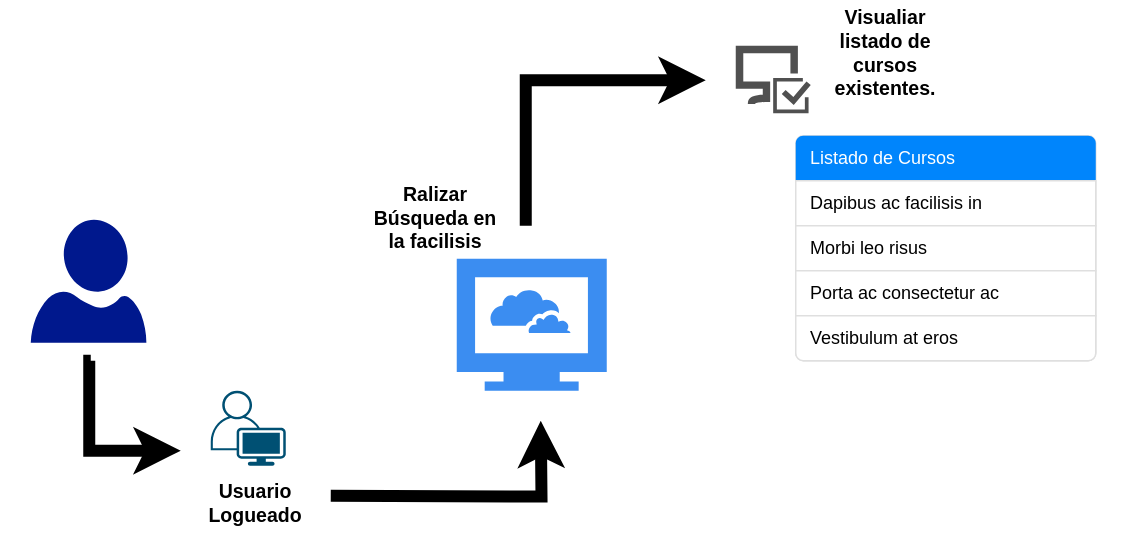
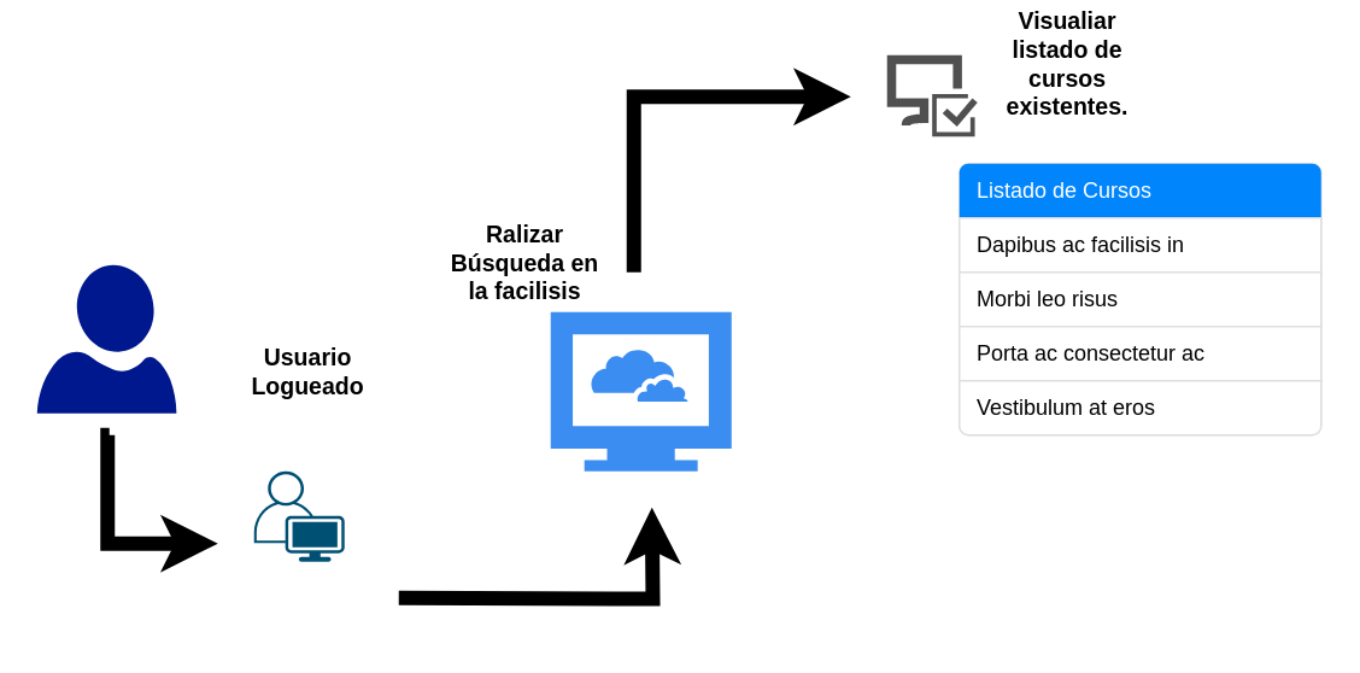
  <mxCell id="0" />
  <mxCell id="1" parent="0" />
  <mxCell id="2" style="edgeStyle=orthogonalEdgeStyle;rounded=0;orthogonalLoop=1;jettySize=auto;html=1;strokeWidth=8;" edge="1" parent="1"><mxGeometry relative="1" as="geometry"><mxPoint x="60" y="240" as="sourcePoint" /><mxPoint x="120" y="300" as="targetPoint" /><Array as="points"><mxPoint x="59" y="300" /></Array></mxGeometry></mxCell>
  <mxCell id="3" value="" style="sketch=0;aspect=fixed;pointerEvents=1;shadow=0;dashed=0;html=1;strokeColor=none;labelPosition=center;verticalLabelPosition=bottom;verticalAlign=top;align=center;fillColor=#00188D;shape=mxgraph.azure.user" vertex="1" parent="1"><mxGeometry x="20" y="146" width="77.08" height="82" as="geometry" /></mxCell>
  <mxCell id="4" value="" style="points=[[0.35,0,0],[0.98,0.51,0],[1,0.71,0],[0.67,1,0],[0,0.795,0],[0,0.65,0]];verticalLabelPosition=bottom;sketch=0;html=1;verticalAlign=top;aspect=fixed;align=center;pointerEvents=1;shape=mxgraph.cisco19.user;fillColor=#005073;strokeColor=none;" vertex="1" parent="1"><mxGeometry x="140" y="260" width="50" height="50" as="geometry" /></mxCell>
  <mxCell id="5" value="" style="sketch=0;pointerEvents=1;shadow=0;dashed=0;html=1;strokeColor=none;labelPosition=center;verticalLabelPosition=bottom;verticalAlign=top;align=center;fillColor=#505050;shape=mxgraph.mscae.intune.computer_inventory" vertex="1" parent="1"><mxGeometry x="490" y="30" width="50" height="45" as="geometry" /></mxCell>
  <mxCell id="6" style="edgeStyle=orthogonalEdgeStyle;rounded=0;orthogonalLoop=1;jettySize=auto;html=1;strokeWidth=8;" edge="1" parent="1"><mxGeometry relative="1" as="geometry"><mxPoint x="350" y="150" as="sourcePoint" /><mxPoint x="470" y="53" as="targetPoint" /><Array as="points"><mxPoint x="350" y="53" /></Array></mxGeometry></mxCell>
  <mxCell id="7" value="" style="sketch=0;html=1;aspect=fixed;strokeColor=none;shadow=0;align=center;verticalAlign=top;fillColor=#3B8DF1;shape=mxgraph.gcp2.cloud_computer" vertex="1" parent="1"><mxGeometry x="304" y="172" width="100" height="88" as="geometry" /></mxCell>
  <mxCell id="8" value="" style="html=1;shadow=0;dashed=0;shape=mxgraph.bootstrap.rrect;rSize=5;strokeColor=#DFDFDF;html=1;whiteSpace=wrap;fillColor=#FFFFFF;fontColor=#000000;" vertex="1" parent="1"><mxGeometry x="530" y="90" width="200" height="150" as="geometry" /></mxCell>
  <mxCell id="9" value="Listado de Cursos" style="html=1;shadow=0;dashed=0;shape=mxgraph.bootstrap.topButton;rSize=5;strokeColor=none;fillColor=#0085FC;fontColor=#ffffff;perimeter=none;whiteSpace=wrap;resizeWidth=1;align=left;spacing=10;" vertex="1" parent="8"><mxGeometry width="200" height="30" relative="1" as="geometry" /></mxCell>
  <mxCell id="10" value="Dapibus ac facilisis in" style="strokeColor=inherit;fillColor=inherit;gradientColor=inherit;fontColor=inherit;html=1;shadow=0;dashed=0;perimeter=none;whiteSpace=wrap;resizeWidth=1;align=left;spacing=10;" vertex="1" parent="8"><mxGeometry width="200" height="30" relative="1" as="geometry"><mxPoint y="30" as="offset" /></mxGeometry></mxCell>
  <mxCell id="11" value="Morbi leo risus" style="strokeColor=inherit;fillColor=inherit;gradientColor=inherit;fontColor=inherit;html=1;shadow=0;dashed=0;perimeter=none;whiteSpace=wrap;resizeWidth=1;align=left;spacing=10;" vertex="1" parent="8"><mxGeometry width="200" height="30" relative="1" as="geometry"><mxPoint y="60" as="offset" /></mxGeometry></mxCell>
  <mxCell id="12" value="Porta ac consectetur ac" style="strokeColor=inherit;fillColor=inherit;gradientColor=inherit;fontColor=inherit;html=1;shadow=0;dashed=0;perimeter=none;whiteSpace=wrap;resizeWidth=1;align=left;spacing=10;" vertex="1" parent="8"><mxGeometry width="200" height="30" relative="1" as="geometry"><mxPoint y="90" as="offset" /></mxGeometry></mxCell>
  <mxCell id="13" value="Vestibulum at eros" style="strokeColor=inherit;fillColor=inherit;gradientColor=inherit;fontColor=inherit;html=1;shadow=0;dashed=0;shape=mxgraph.bootstrap.bottomButton;rSize=5;perimeter=none;whiteSpace=wrap;resizeWidth=1;resizeHeight=0;align=left;spacing=10;" vertex="1" parent="8"><mxGeometry y="1" width="200" height="30" relative="1" as="geometry"><mxPoint y="-30" as="offset" /></mxGeometry></mxCell>
  <mxCell id="14" style="edgeStyle=orthogonalEdgeStyle;rounded=0;orthogonalLoop=1;jettySize=auto;html=1;strokeWidth=8;" edge="1" parent="1"><mxGeometry relative="1" as="geometry"><mxPoint x="360" y="280" as="targetPoint" /><mxPoint x="220" y="330" as="sourcePoint" /></mxGeometry></mxCell>
- <mxCell id="15" value="&lt;font style=&quot;font-size: 13px;&quot;&gt;&lt;b&gt;Usuario Logueado&lt;/b&gt;&lt;/font&gt;" style="text;html=1;strokeColor=none;fillColor=none;align=center;verticalAlign=middle;whiteSpace=wrap;rounded=0;" vertex="1" parent="1"><mxGeometry x="140" y="320" width="60" height="30" as="geometry" /></mxCell>
+ <mxCell id="15" value="&lt;font style=&quot;font-size: 13px;&quot;&gt;&lt;b&gt;Usuario Logueado&lt;/b&gt;&lt;/font&gt;" style="text;html=1;strokeColor=none;fillColor=none;align=center;verticalAlign=middle;whiteSpace=wrap;rounded=0;" vertex="1" parent="1"><mxGeometry x="140" y="190" width="60" height="30" as="geometry" /></mxCell>
  <mxCell id="16" value="&lt;font style=&quot;&quot;&gt;&lt;b style=&quot;font-size: 13px;&quot;&gt;Ralizar &lt;/b&gt;&lt;span style=&quot;font-size: 13px;&quot;&gt;&lt;b&gt;Búsqueda&lt;/b&gt;&lt;/span&gt;&lt;b style=&quot;font-size: 13px;&quot;&gt;&amp;nbsp;en la facilisis&lt;/b&gt;&lt;/font&gt;" style="text;html=1;strokeColor=none;fillColor=none;align=center;verticalAlign=middle;whiteSpace=wrap;rounded=0;" vertex="1" parent="1"><mxGeometry x="260" y="130" width="60" height="30" as="geometry" /></mxCell>
  <mxCell id="17" value="&lt;b&gt;Visualiar listado de cursos existentes.&lt;/b&gt;" style="text;html=1;strokeColor=none;fillColor=none;align=center;verticalAlign=middle;whiteSpace=wrap;rounded=0;fontSize=13;" vertex="1" parent="1"><mxGeometry x="560" y="20" width="60" height="30" as="geometry" /></mxCell>
